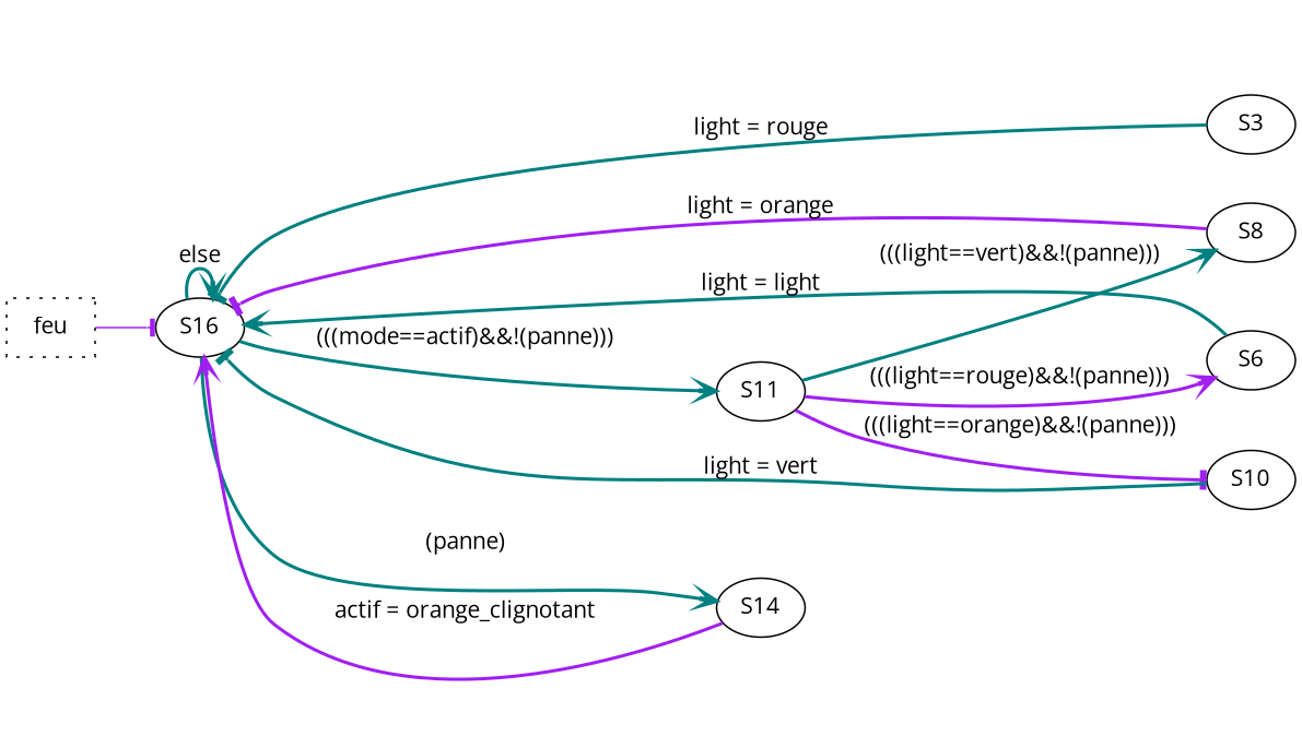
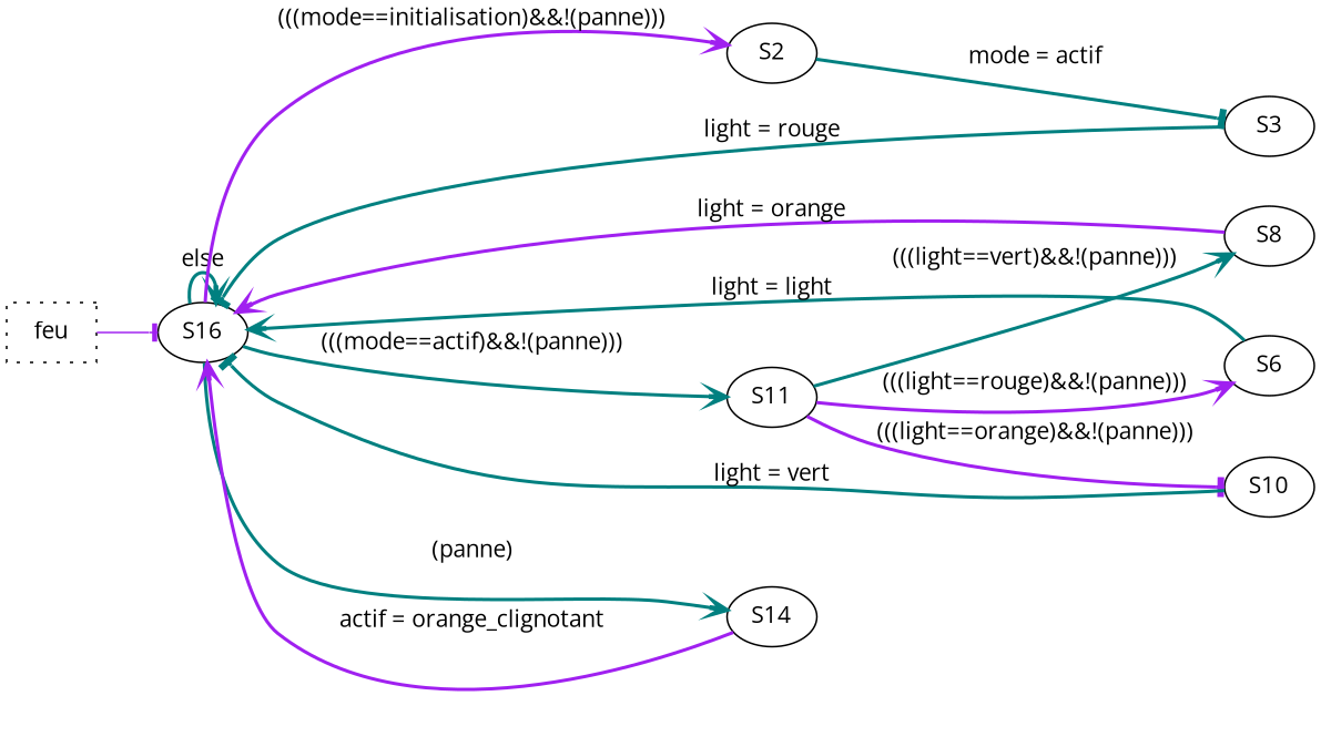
  digraph {
    fontname="Open Sans"
    rankdir=LR
    node [fontname="Open Sans"]
    edge [arrowhead=vee color=teal fontname="Open Sans" style=bold]
    n1 [label=feu shape=box style=dotted]
    S16
+   S2
    S11
    S14
    S3
    S6
    S8
    S10
    n1 -> S16 [arrowhead=tee color=purple style=""]
    S16 -> S16 [label=else]
+   S16 -> S2 [color=purple label="(((mode==initialisation)&&!(panne)))"]
    S16 -> S11 [label="(((mode==actif)&&!(panne)))"]
    S16 -> S14 [label="(panne)"]
+   S2 -> S3 [arrowhead=tee label="mode = actif"]
    S11 -> S6 [color=purple label="(((light==rouge)&&!(panne)))"]
    S11 -> S8 [label="(((light==vert)&&!(panne)))"]
    S11 -> S10 [arrowhead=tee color=purple label="(((light==orange)&&!(panne)))"]
    S14 -> S16 [color=purple label="actif = orange_clignotant"]
    S3 -> S16 [arrowhead=tee label="light = rouge"]
    S6 -> S16 [label="light = light"]
-   S8 -> S16 [arrowhead=tee color=purple label="light = orange"]
+   S8 -> S16 [color=purple label="light = orange"]
    S10 -> S16 [arrowhead=tee label="light = vert"]
  }
